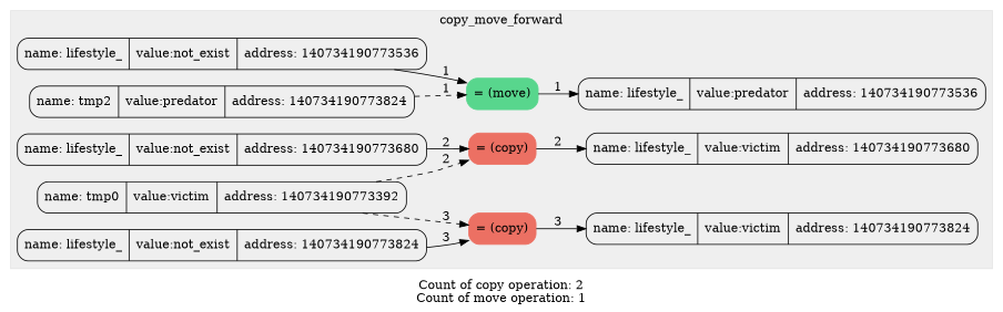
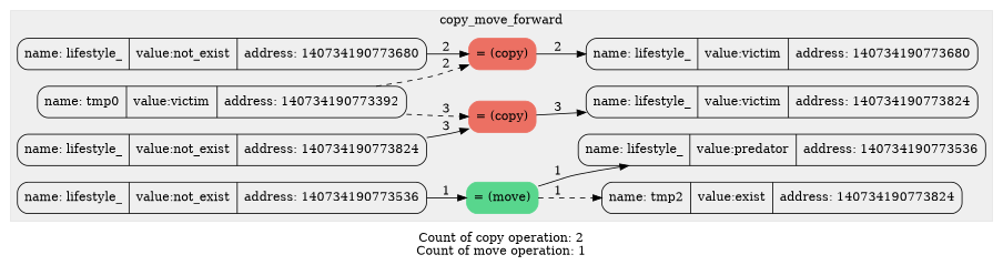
  digraph {
    label="Count of copy operation: 2\nCount of move operation: 1"
    rankdir=LR
    trankdir=HR
    node [shape=Mrecord]
    n1 [label="{ {name: tmp0} | {value:victim} | {address: 140734190773392}} "]
    n2 [color="#EC7063" label="= (copy)" style=filled]
    n3 [color="#EC7063" label="= (copy)" style=filled]
    n4 [label="{ {name: lifestyle_} | {value:not_exist} | {address: 140734190773536}} "]
    n5 [color="#58D68D" label="= (move)" style=filled]
-   n6 [label="{ {name: tmp2} | {value:predator} | {address: 140734190773824}} "]
+   n6 [label="{ {name: tmp2} | {value:exist} | {address: 140734190773824}} "]
    n7 [label="{ {name: lifestyle_} | {value:predator} | {address: 140734190773536}} "]
    n8 [label="{ {name: lifestyle_} | {value:not_exist} | {address: 140734190773680}} "]
    n9 [label="{ {name: lifestyle_} | {value:victim} | {address: 140734190773680}} "]
    n10 [label="{ {name: lifestyle_} | {value:not_exist} | {address: 140734190773824}} "]
    n11 [label="{ {name: lifestyle_} | {value:victim} | {address: 140734190773824}} "]
    subgraph cluster_1 {
      color="#00000010"
      label=copy_move_forward
      style=filled
      n1
      n2
      n3
      n4
      n5
      n6
      n7
      n8
      n9
      n10
      n11
    }
    n1 -> n2 [label=2 style=dashed]
    n1 -> n3 [label=3 style=dashed]
    n2 -> n9 [label=2]
    n3 -> n11 [label=3]
    n4 -> n5 [label=1]
    n5 -> n7 [label=1]
-   n6 -> n5 [label=1 style=dashed]
+   n5 -> n6 [label=1 style=dashed]
    n8 -> n2 [label=2]
    n10 -> n3 [label=3]
  }
